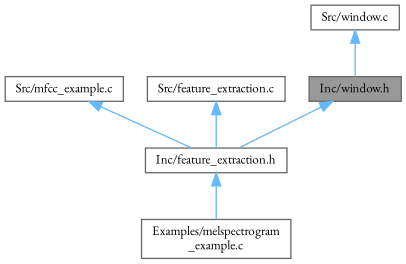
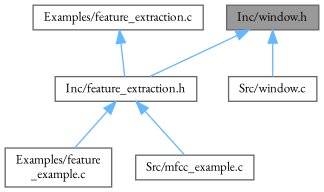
  digraph {
    fontname="EB Garamond"
    node [color=grey40 fillcolor=white fontname="EB Garamond" fontsize=10 shape=box style=filled]
    edge [color=steelblue1 dir=back fontname="EB Garamond" fontsize=10 labelfontname=Helvetica labelfontsize=10 style=solid]
    n1 [color=gray40 fillcolor=grey60 fontcolor=black height=0.2 label="Inc/window.h" width=0.4]
    n2 [height=0.2 label="Inc/feature_extraction.h" width=0.4]
    n3 [height=0.2 label="Src/window.c" width=0.4]
-   n4 [height=0.2 label="Examples/melspectrogram\l_example.c" width=0.4]
+   n4 [height=0.2 label="Examples/feature\l_example.c" width=0.4]
    n5 [height=0.2 label="Src/mfcc_example.c" width=0.4]
-   n6 [height=0.2 label="Src/feature_extraction.c" width=0.4]
+   n6 [height=0.2 label="Examples/feature_extraction.c" width=0.4]
    n1 -> n2
-   n3 -> n1
+   n1 -> n3
    n2 -> n4
-   n5 -> n2
+   n2 -> n5
    n6 -> n2
  }
